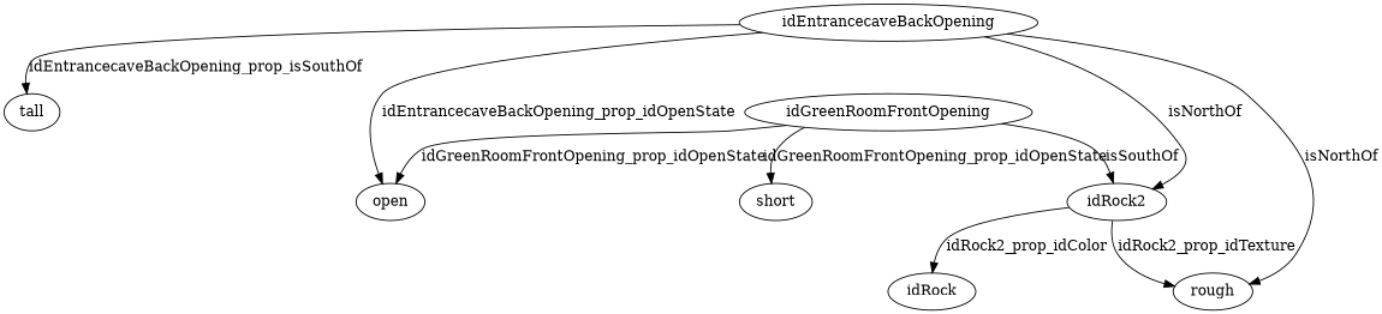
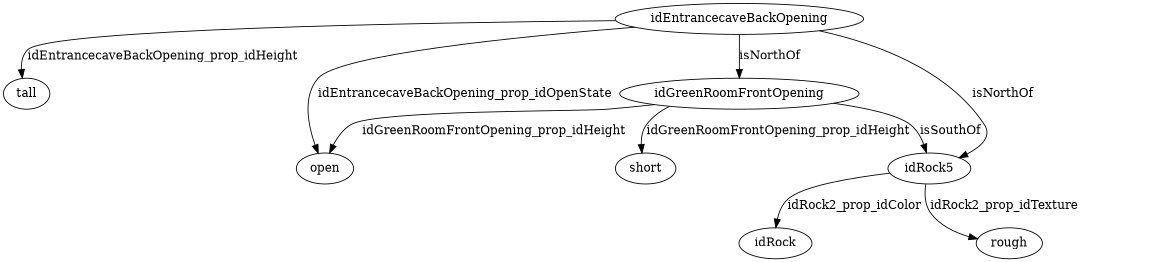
  strict digraph {
    edge [edge_type=property]
    idEntrancecaveBackOpening [node_type=entity_node root=root]
    tall
    open
-   idRock2
+   idRock2 [label=idRock5]
    idGreenRoomFrontOpening
    n6 [label=idRock]
    rough
    short
-   idEntrancecaveBackOpening -> tall [label=idEntrancecaveBackOpening_prop_isSouthOf]
+   idEntrancecaveBackOpening -> tall [label=idEntrancecaveBackOpening_prop_idHeight]
    idEntrancecaveBackOpening -> open [label=idEntrancecaveBackOpening_prop_idOpenState]
    idEntrancecaveBackOpening -> idRock2 [edge_type=relationship label=isNorthOf]
-   idEntrancecaveBackOpening -> rough [edge_type=relationship label=isNorthOf]
+   idEntrancecaveBackOpening -> idGreenRoomFrontOpening [edge_type=relationship label=isNorthOf]
    idRock2 -> n6 [label=idRock2_prop_idColor]
    idRock2 -> rough [label=idRock2_prop_idTexture]
-   idGreenRoomFrontOpening -> open [label=idGreenRoomFrontOpening_prop_idOpenState]
+   idGreenRoomFrontOpening -> open [label=idGreenRoomFrontOpening_prop_idHeight]
    idGreenRoomFrontOpening -> idRock2 [edge_type=relationship label=isSouthOf]
-   idGreenRoomFrontOpening -> short [label=idGreenRoomFrontOpening_prop_idOpenState]
+   idGreenRoomFrontOpening -> short [label=idGreenRoomFrontOpening_prop_idHeight]
  }
